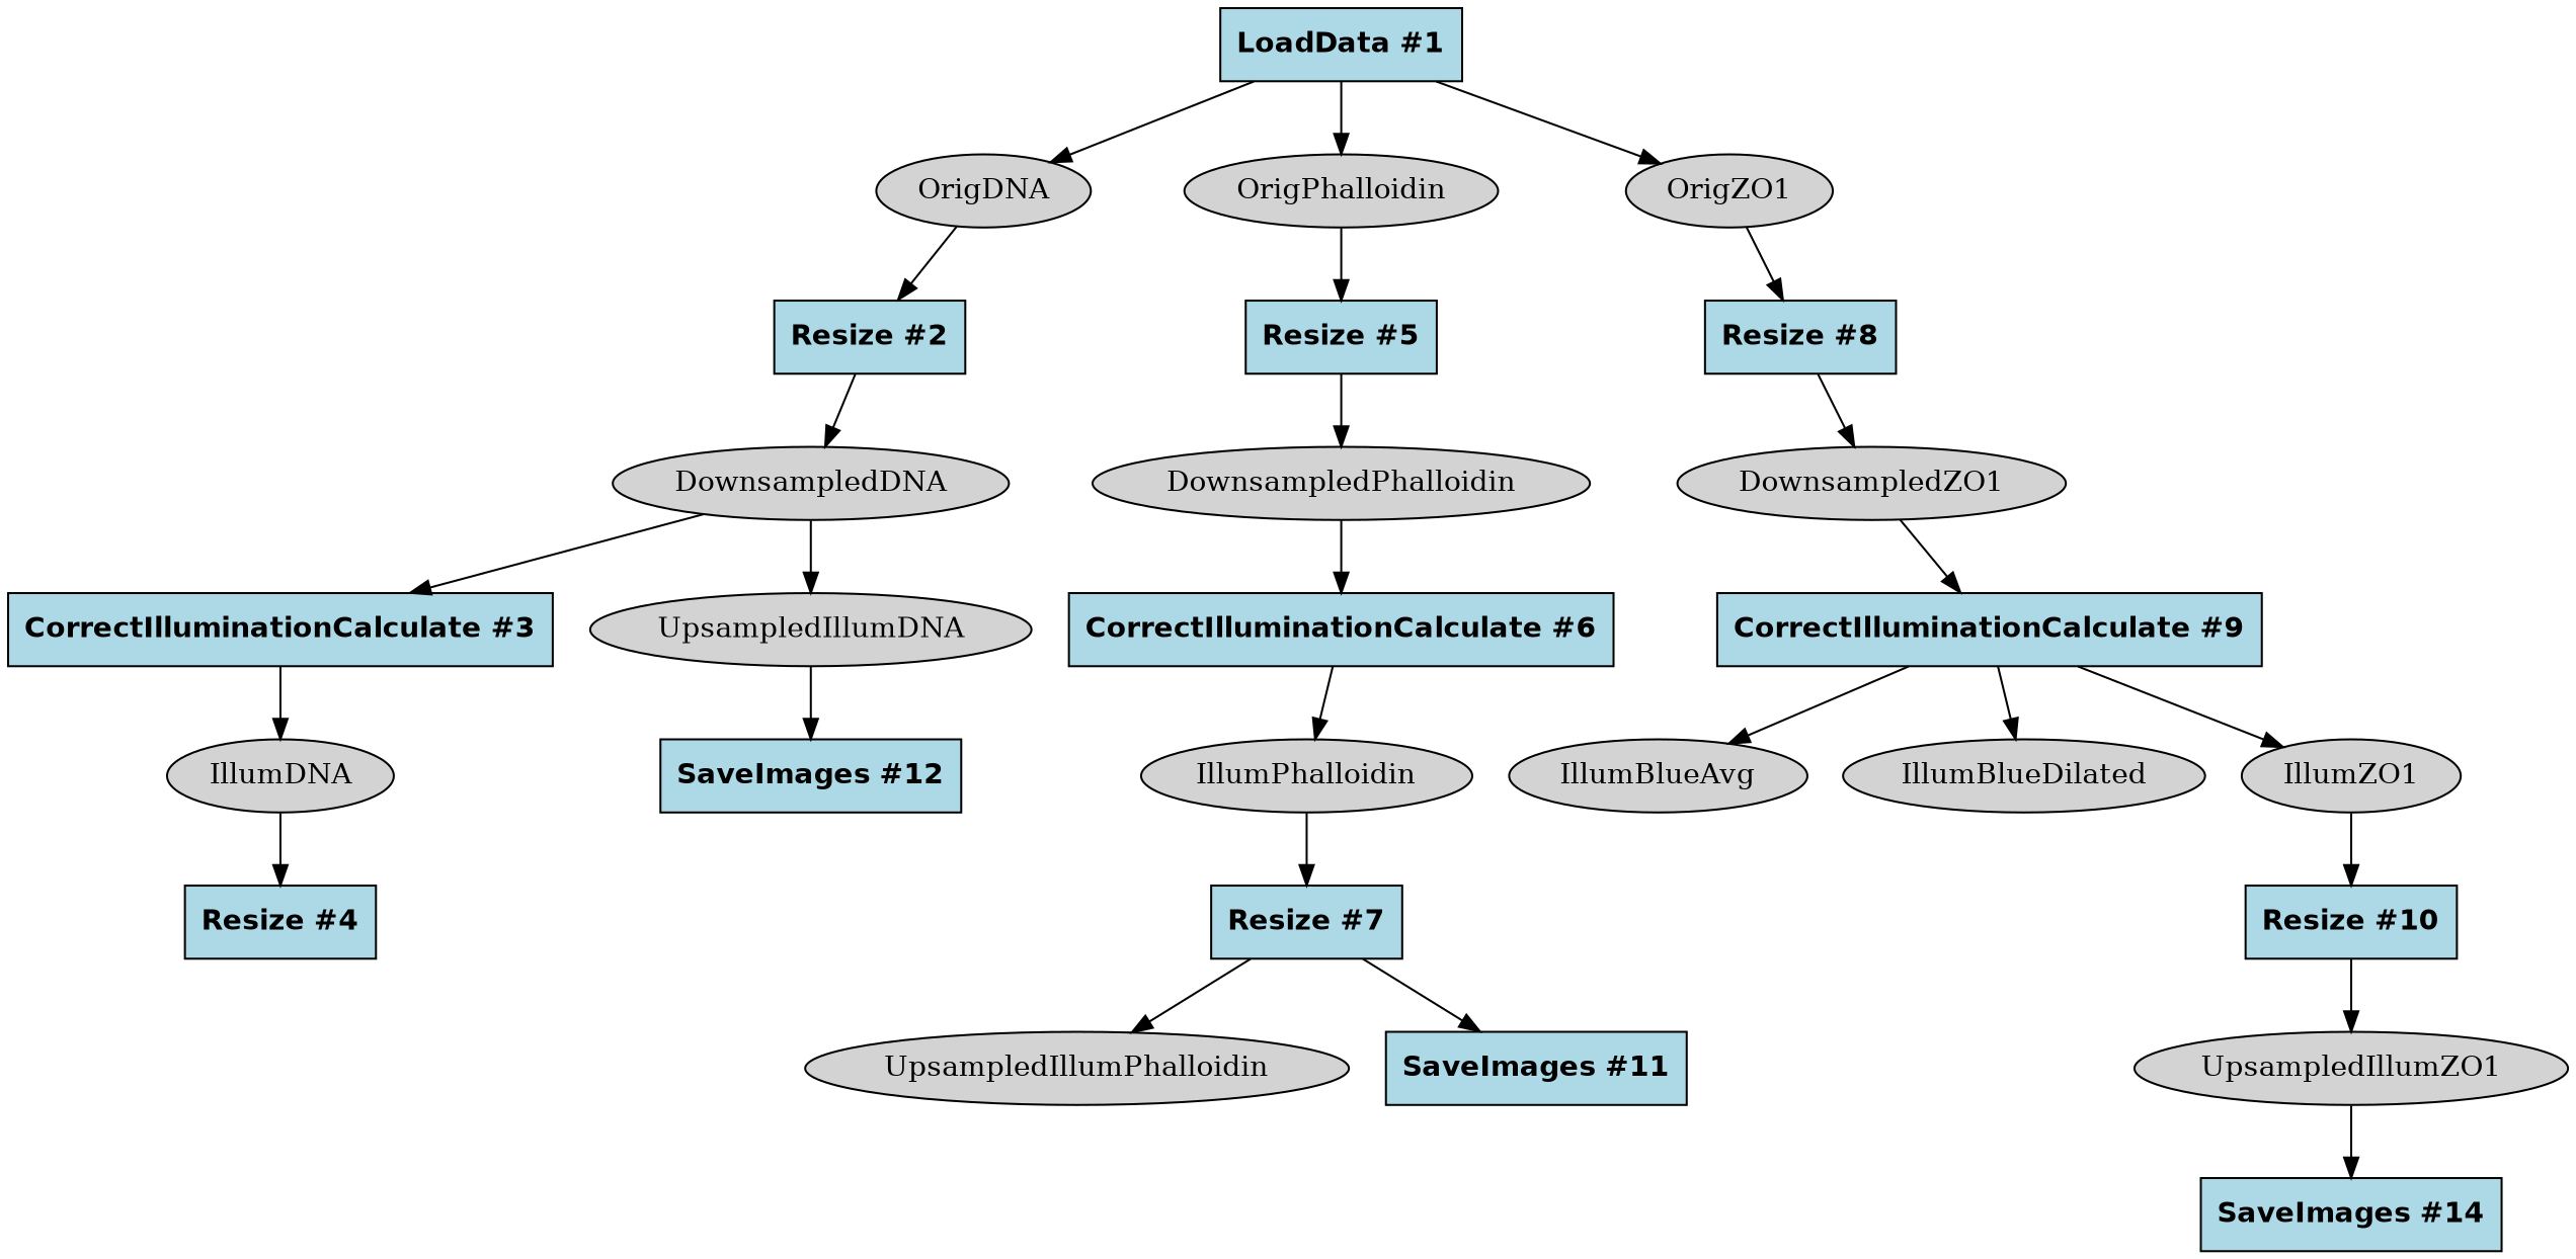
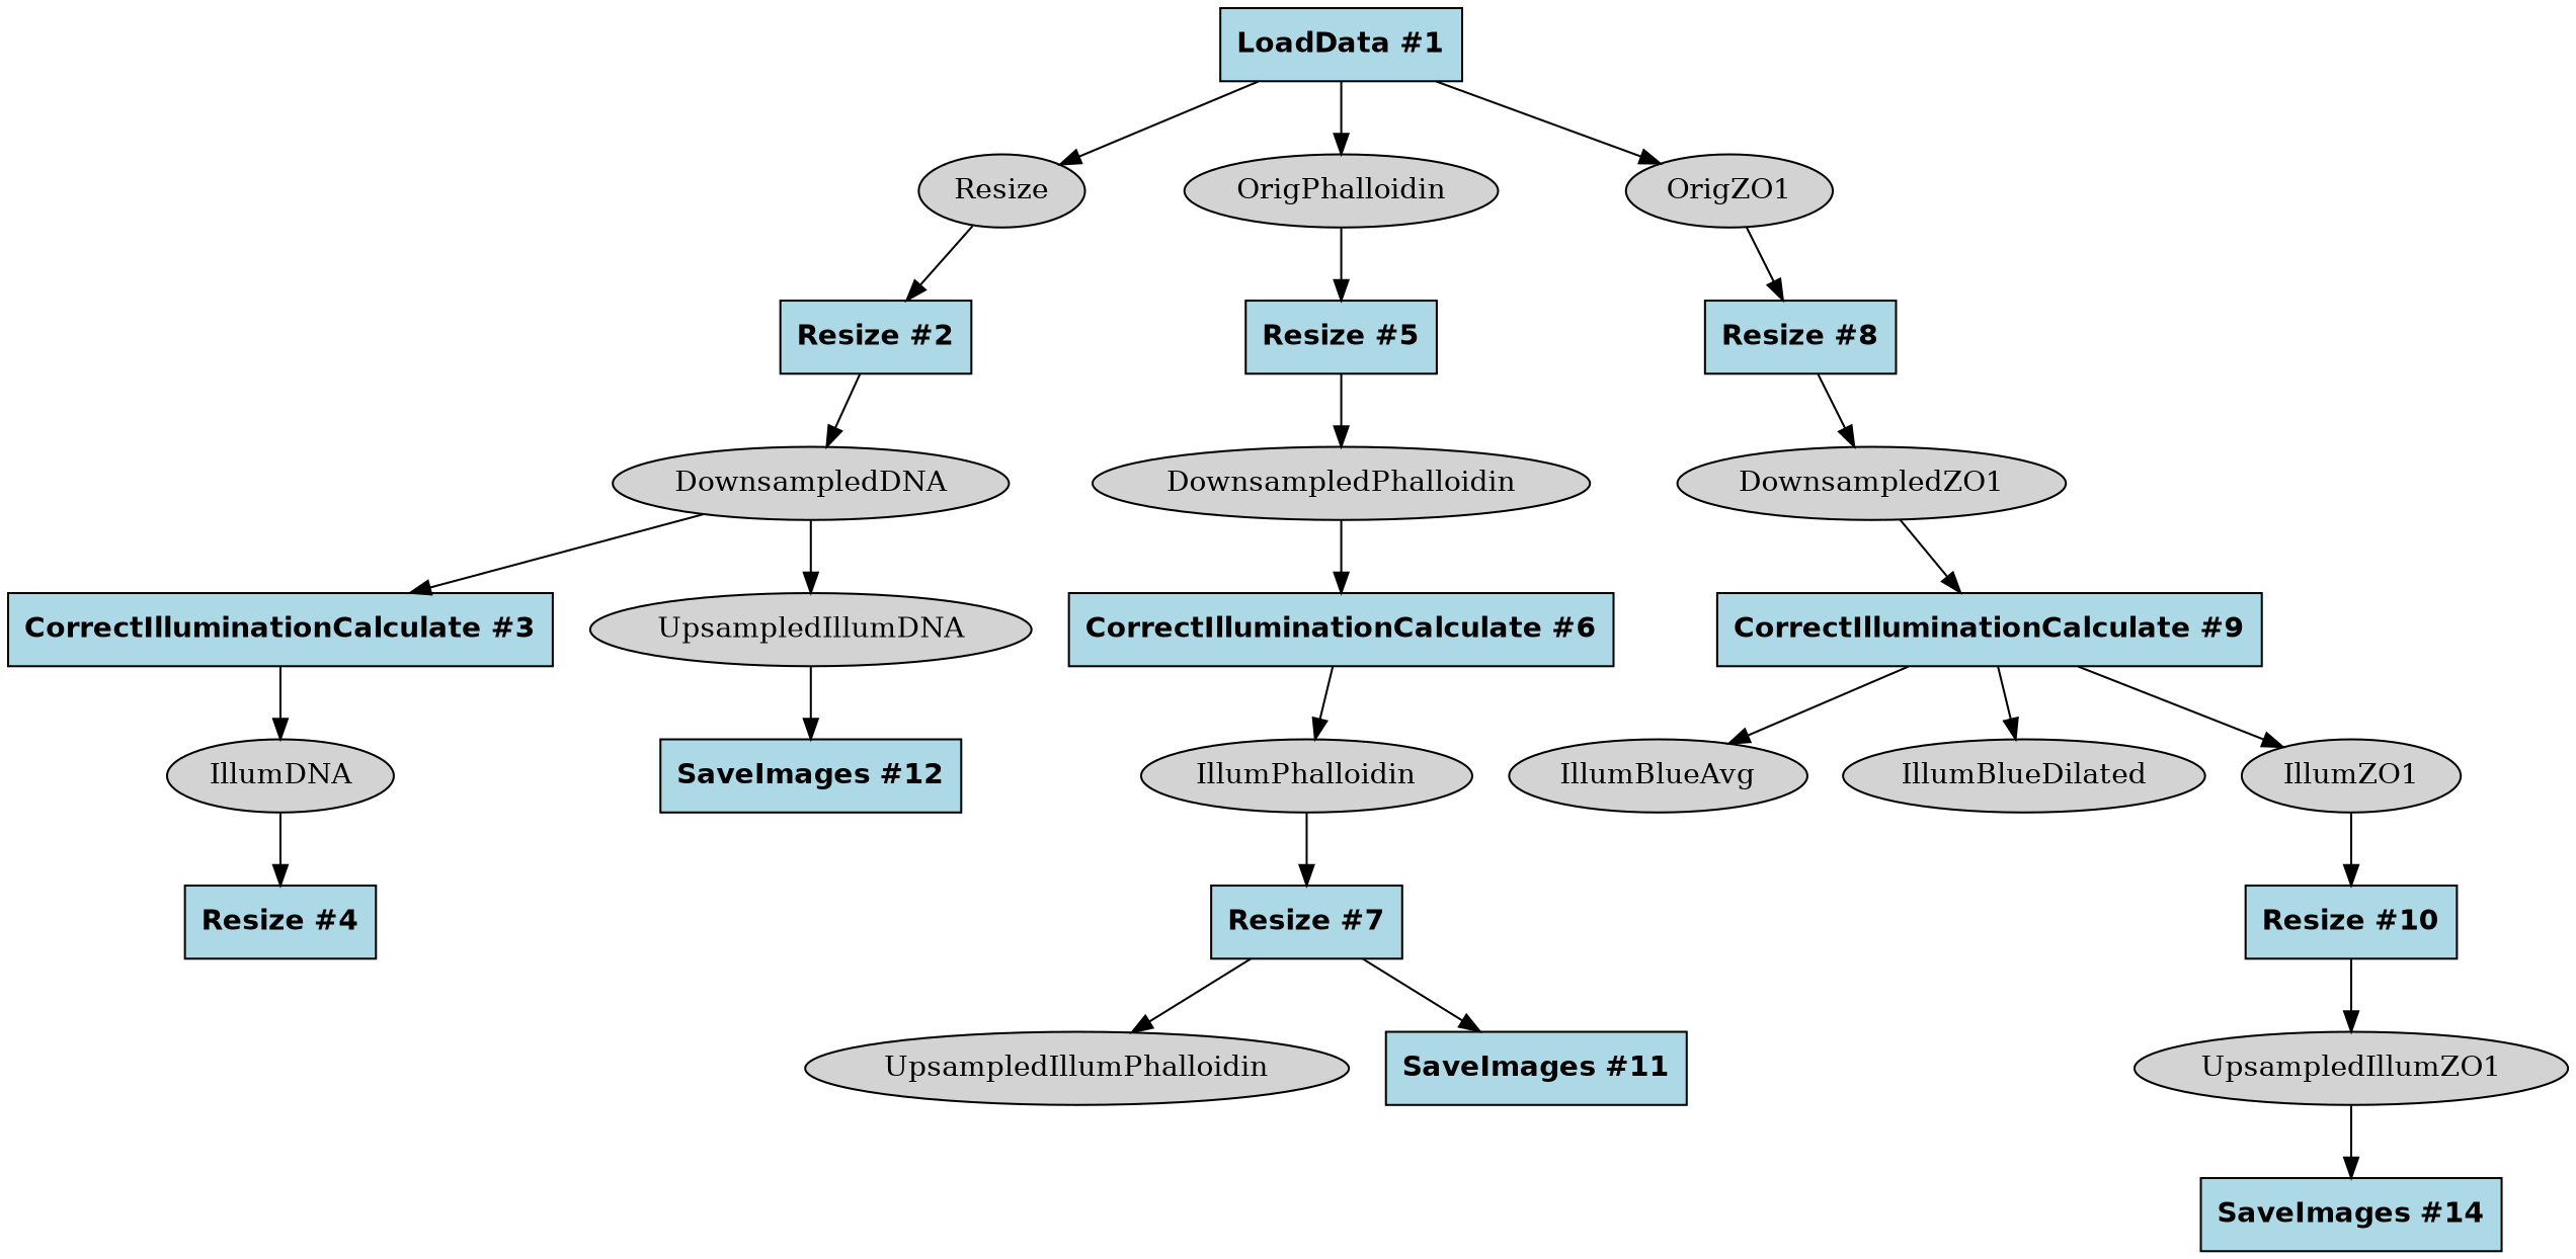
  strict digraph {
    node [fillcolor=lightgray shape=ellipse style=filled type=image]
    edge [type=image_output]
    n1 [enabled=True fillcolor=lightblue fontname="Helvetica-Bold" label="CorrectIlluminationCalculate #6" module_name=CorrectIlluminationCalculate module_num=6 original_num=6 shape=box stable_id=CorrectIlluminationCalculate_2ab137a7 type=module]
    n2 [label=IllumPhalloidin]
    n3 [enabled=True fillcolor=lightblue fontname="Helvetica-Bold" label="Resize #7" module_name=Resize module_num=7 original_num=7 shape=box stable_id=Resize_fd94763b type=module]
    n4 [enabled=True fillcolor=lightblue fontname="Helvetica-Bold" label="CorrectIlluminationCalculate #9" module_name=CorrectIlluminationCalculate module_num=9 original_num=9 shape=box stable_id=CorrectIlluminationCalculate_cd0871b type=module]
    n5 [label=IllumBlueAvg]
    n6 [label=IllumBlueDilated]
    n7 [label=IllumZO1]
    n8 [enabled=True fillcolor=lightblue fontname="Helvetica-Bold" label="Resize #10" module_name=Resize module_num=10 original_num=10 shape=box stable_id=Resize_6f9ec43f type=module]
    n9 [enabled=True fillcolor=lightblue fontname="Helvetica-Bold" label="CorrectIlluminationCalculate #3" module_name=CorrectIlluminationCalculate module_num=3 original_num=3 shape=box stable_id=CorrectIlluminationCalculate_e3750f2a type=module]
    n10 [label=IllumDNA]
    n11 [enabled=True fillcolor=lightblue fontname="Helvetica-Bold" label="Resize #4" module_name=Resize module_num=4 original_num=4 shape=box stable_id=Resize_a3b11500 type=module]
    n12 [enabled=True fillcolor=lightblue fontname="Helvetica-Bold" label="LoadData #1" module_name=LoadData module_num=1 original_num=1 shape=box stable_id=LoadData_cbe5cfdf type=module]
-   n13 [label=OrigDNA]
+   n13 [label=Resize]
    n14 [label=OrigPhalloidin]
    n15 [label=OrigZO1]
    n16 [enabled=True fillcolor=lightblue fontname="Helvetica-Bold" label="Resize #2" module_name=Resize module_num=2 original_num=2 shape=box stable_id=Resize_32606b38 type=module]
    n17 [enabled=True fillcolor=lightblue fontname="Helvetica-Bold" label="Resize #5" module_name=Resize module_num=5 original_num=5 shape=box stable_id=Resize_9779805 type=module]
    n18 [enabled=True fillcolor=lightblue fontname="Helvetica-Bold" label="Resize #8" module_name=Resize module_num=8 original_num=8 shape=box stable_id=Resize_b00c8387 type=module]
    n19 [label=DownsampledDNA]
    n20 [label=UpsampledIllumDNA]
    n21 [label=UpsampledIllumZO1]
    n22 [enabled=True fillcolor=lightblue fontname="Helvetica-Bold" label="SaveImages #14" module_name=SaveImages module_num=14 original_num=14 shape=box stable_id=SaveImages_46180921 type=module]
    n23 [label=DownsampledPhalloidin]
    n24 [enabled=True fillcolor=lightblue fontname="Helvetica-Bold" label="SaveImages #12" module_name=SaveImages module_num=12 original_num=12 shape=box stable_id=SaveImages_4cf7a938 type=module]
    n25 [label=DownsampledZO1]
    n26 [label=UpsampledIllumPhalloidin]
    n27 [enabled=True fillcolor=lightblue fontname="Helvetica-Bold" label="SaveImages #11" module_name=SaveImages module_num=11 original_num=11 shape=box stable_id=SaveImages_392621f0 type=module]
    n1 -> n2
    n2 -> n3 [type=image_input]
    n3 -> n26
    n3 -> n27 [type=image_input]
    n4 -> n5
    n4 -> n6
    n4 -> n7
    n7 -> n8 [type=image_input]
    n8 -> n21
    n9 -> n10
    n10 -> n11 [type=image_input]
    n12 -> n13
    n12 -> n14
    n12 -> n15
    n13 -> n16 [type=image_input]
    n14 -> n17 [type=image_input]
    n15 -> n18 [type=image_input]
    n16 -> n19
    n17 -> n23
    n18 -> n25
    n19 -> n9 [type=image_input]
    n19 -> n20
    n20 -> n24 [type=image_input]
    n21 -> n22 [type=image_input]
    n23 -> n1 [type=image_input]
    n25 -> n4 [type=image_input]
  }
